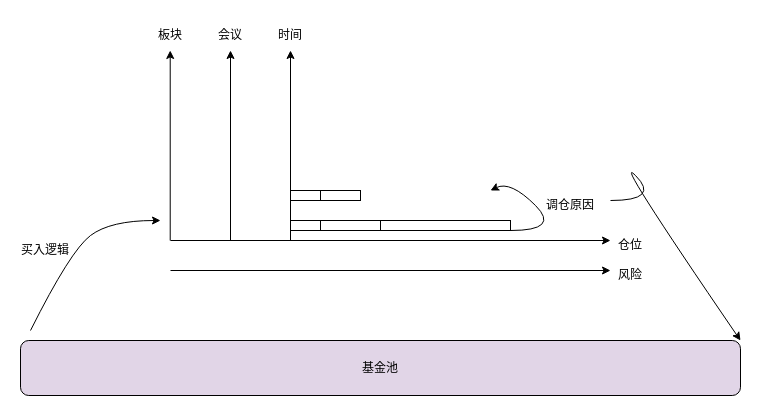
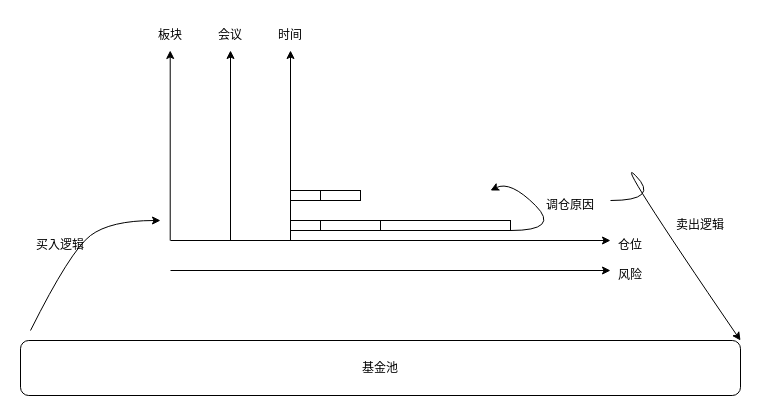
  <mxCell id="0" />
  <mxCell id="1" parent="0" />
  <mxCell id="2" value="" style="endArrow=classic;html=1;rounded=0;" edge="1" parent="1"><mxGeometry width="50" height="50" relative="1" as="geometry"><mxPoint x="169.71" y="240" as="sourcePoint" /><mxPoint x="169.71" y="50" as="targetPoint" /></mxGeometry></mxCell>
  <mxCell id="3" value="" style="endArrow=classic;html=1;rounded=0;" edge="1" parent="1"><mxGeometry width="50" height="50" relative="1" as="geometry"><mxPoint x="290" y="240" as="sourcePoint" /><mxPoint x="290" y="50" as="targetPoint" /></mxGeometry></mxCell>
  <mxCell id="4" value="" style="endArrow=classic;html=1;rounded=0;" edge="1" parent="1"><mxGeometry width="50" height="50" relative="1" as="geometry"><mxPoint x="230" y="240" as="sourcePoint" /><mxPoint x="230" y="50" as="targetPoint" /></mxGeometry></mxCell>
  <mxCell id="5" value="" style="endArrow=classic;html=1;rounded=0;" edge="1" parent="1"><mxGeometry width="50" height="50" relative="1" as="geometry"><mxPoint x="170" y="240" as="sourcePoint" /><mxPoint x="610" y="240" as="targetPoint" /></mxGeometry></mxCell>
  <mxCell id="6" value="时间" style="text;html=1;strokeColor=none;fillColor=none;align=center;verticalAlign=middle;whiteSpace=wrap;rounded=0;" vertex="1" parent="1"><mxGeometry x="260" y="20" width="60" height="30" as="geometry" /></mxCell>
  <mxCell id="7" value="会议" style="text;html=1;strokeColor=none;fillColor=none;align=center;verticalAlign=middle;whiteSpace=wrap;rounded=0;" vertex="1" parent="1"><mxGeometry x="200" y="20" width="60" height="30" as="geometry" /></mxCell>
  <mxCell id="8" value="板块" style="text;html=1;strokeColor=none;fillColor=none;align=center;verticalAlign=middle;whiteSpace=wrap;rounded=0;" vertex="1" parent="1"><mxGeometry x="140" y="20" width="60" height="30" as="geometry" /></mxCell>
  <mxCell id="9" value="" style="rounded=0;whiteSpace=wrap;html=1;" vertex="1" parent="1"><mxGeometry x="290" y="220" width="30" height="10" as="geometry" /></mxCell>
  <mxCell id="10" value="" style="rounded=0;whiteSpace=wrap;html=1;" vertex="1" parent="1"><mxGeometry x="320" y="220" width="60" height="10" as="geometry" /></mxCell>
  <mxCell id="11" value="" style="rounded=0;whiteSpace=wrap;html=1;" vertex="1" parent="1"><mxGeometry x="380" y="220" width="130" height="10" as="geometry" /></mxCell>
  <mxCell id="12" value="仓位" style="text;html=1;strokeColor=none;fillColor=none;align=center;verticalAlign=middle;whiteSpace=wrap;rounded=0;" vertex="1" parent="1"><mxGeometry x="600" y="230" width="60" height="30" as="geometry" /></mxCell>
  <mxCell id="13" value="" style="rounded=0;whiteSpace=wrap;html=1;" vertex="1" parent="1"><mxGeometry x="290" y="190" width="30" height="10" as="geometry" /></mxCell>
  <mxCell id="14" value="" style="rounded=0;whiteSpace=wrap;html=1;" vertex="1" parent="1"><mxGeometry x="320" y="190" width="40" height="10" as="geometry" /></mxCell>
  <mxCell id="15" value="" style="rounded=0;whiteSpace=wrap;html=1;" vertex="1" parent="1"><mxGeometry x="380" y="200" width="40" as="geometry" /></mxCell>
  <mxCell id="16" value="" style="curved=1;endArrow=classic;html=1;rounded=0;" edge="1" parent="1"><mxGeometry width="50" height="50" relative="1" as="geometry"><mxPoint x="510" y="230" as="sourcePoint" /><mxPoint x="490" y="190" as="targetPoint" /><Array as="points"><mxPoint x="560" y="230" /><mxPoint x="510" y="180" /></Array></mxGeometry></mxCell>
  <mxCell id="17" value="调仓原因" style="text;html=1;strokeColor=none;fillColor=none;align=center;verticalAlign=middle;whiteSpace=wrap;rounded=0;" vertex="1" parent="1"><mxGeometry x="540" y="190" width="60" height="30" as="geometry" /></mxCell>
  <mxCell id="18" value="" style="curved=1;endArrow=classic;html=1;rounded=0;" edge="1" parent="1"><mxGeometry width="50" height="50" relative="1" as="geometry"><mxPoint y="330" as="sourcePoint" x="30" /><mxPoint x="160" y="220" as="targetPoint" /><Array as="points"><mxPoint x="70" y="250" /><mxPoint x="110" y="220" /></Array></mxGeometry></mxCell>
- <mxCell id="19" value="买入逻辑" style="text;html=1;strokeColor=none;fillColor=none;align=center;verticalAlign=middle;whiteSpace=wrap;rounded=0;" vertex="1" parent="1"><mxGeometry x="15" y="235" width="60" height="30" as="geometry" /></mxCell>
+ <mxCell id="19" value="买入逻辑" style="text;html=1;strokeColor=none;fillColor=none;align=center;verticalAlign=middle;whiteSpace=wrap;rounded=0;" vertex="1" parent="1"><mxGeometry y="230" width="60" height="30" as="geometry" x="30" /></mxCell>
  <mxCell id="20" value="" style="curved=1;endArrow=classic;html=1;rounded=0;" edge="1" parent="1"><mxGeometry width="50" height="50" relative="1" as="geometry"><mxPoint x="610" y="200" as="sourcePoint" /><mxPoint x="740" y="340" as="targetPoint" /><Array as="points"><mxPoint x="660" y="200" /><mxPoint x="610" y="150" /></Array></mxGeometry></mxCell>
- <mxCell id="22" value="基金池" style="rounded=1;whiteSpace=wrap;html=1;fillColor=#e1d5e7;" vertex="1" parent="1"><mxGeometry x="20" y="340" width="720" height="55" as="geometry" /></mxCell>
+ <mxCell id="21" value="卖出逻辑" style="text;html=1;strokeColor=none;fillColor=none;align=center;verticalAlign=middle;whiteSpace=wrap;rounded=0;" vertex="1" parent="1"><mxGeometry x="670" y="210" width="60" height="30" as="geometry" /></mxCell>
+ <mxCell id="22" value="基金池" style="rounded=1;whiteSpace=wrap;html=1;" vertex="1" parent="1"><mxGeometry x="20" y="340" width="720" height="55" as="geometry" /></mxCell>
  <mxCell id="23" value="" style="endArrow=classic;html=1;rounded=0;" edge="1" parent="1"><mxGeometry width="50" height="50" relative="1" as="geometry"><mxPoint x="170" y="270" as="sourcePoint" /><mxPoint x="610" y="270" as="targetPoint" /></mxGeometry></mxCell>
  <mxCell id="24" value="风险" style="text;html=1;strokeColor=none;fillColor=none;align=center;verticalAlign=middle;whiteSpace=wrap;rounded=0;" vertex="1" parent="1"><mxGeometry x="600" y="260" width="60" height="30" as="geometry" /></mxCell>
